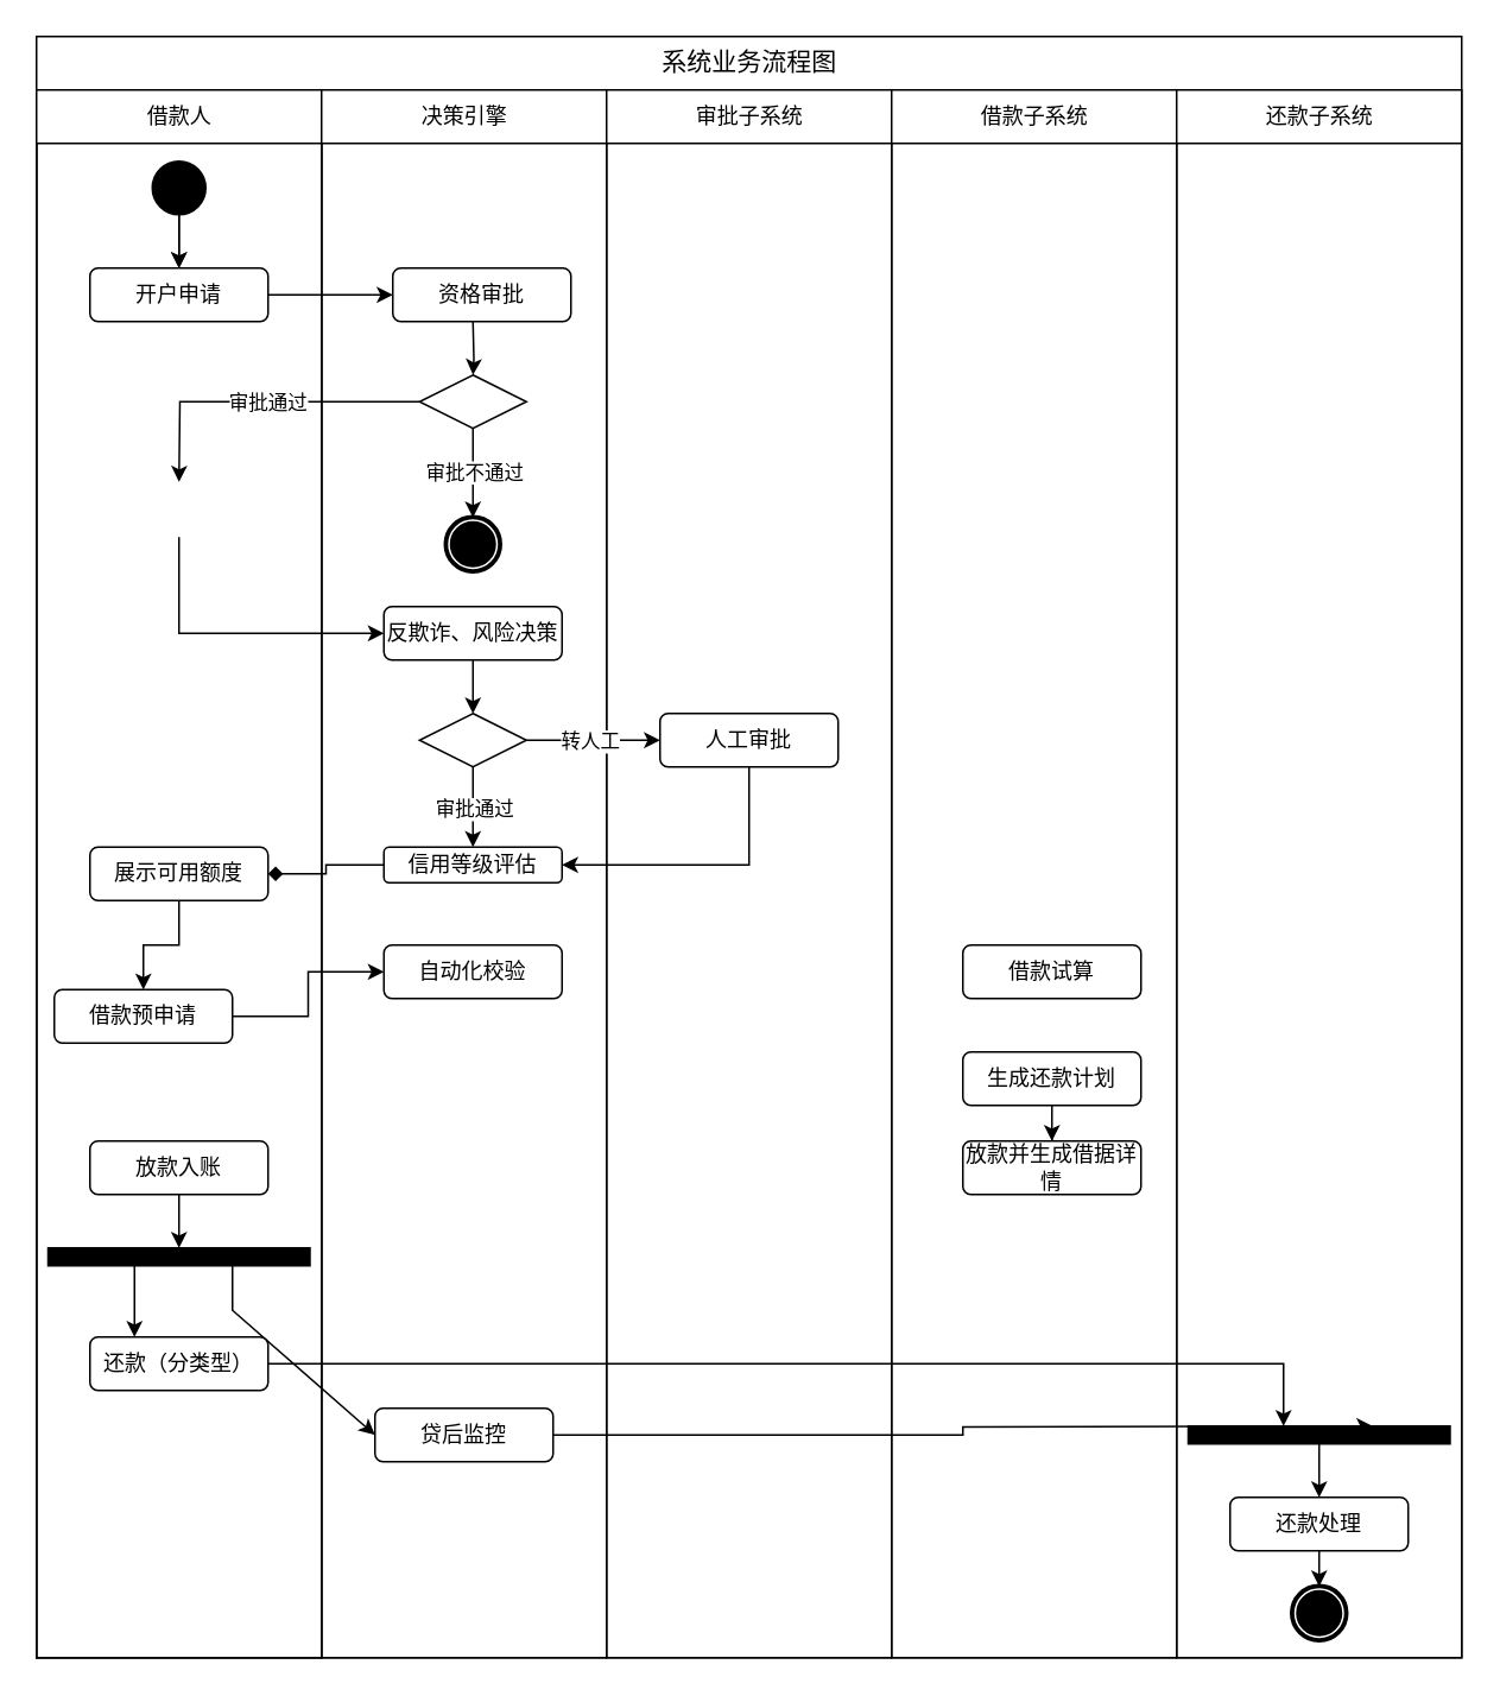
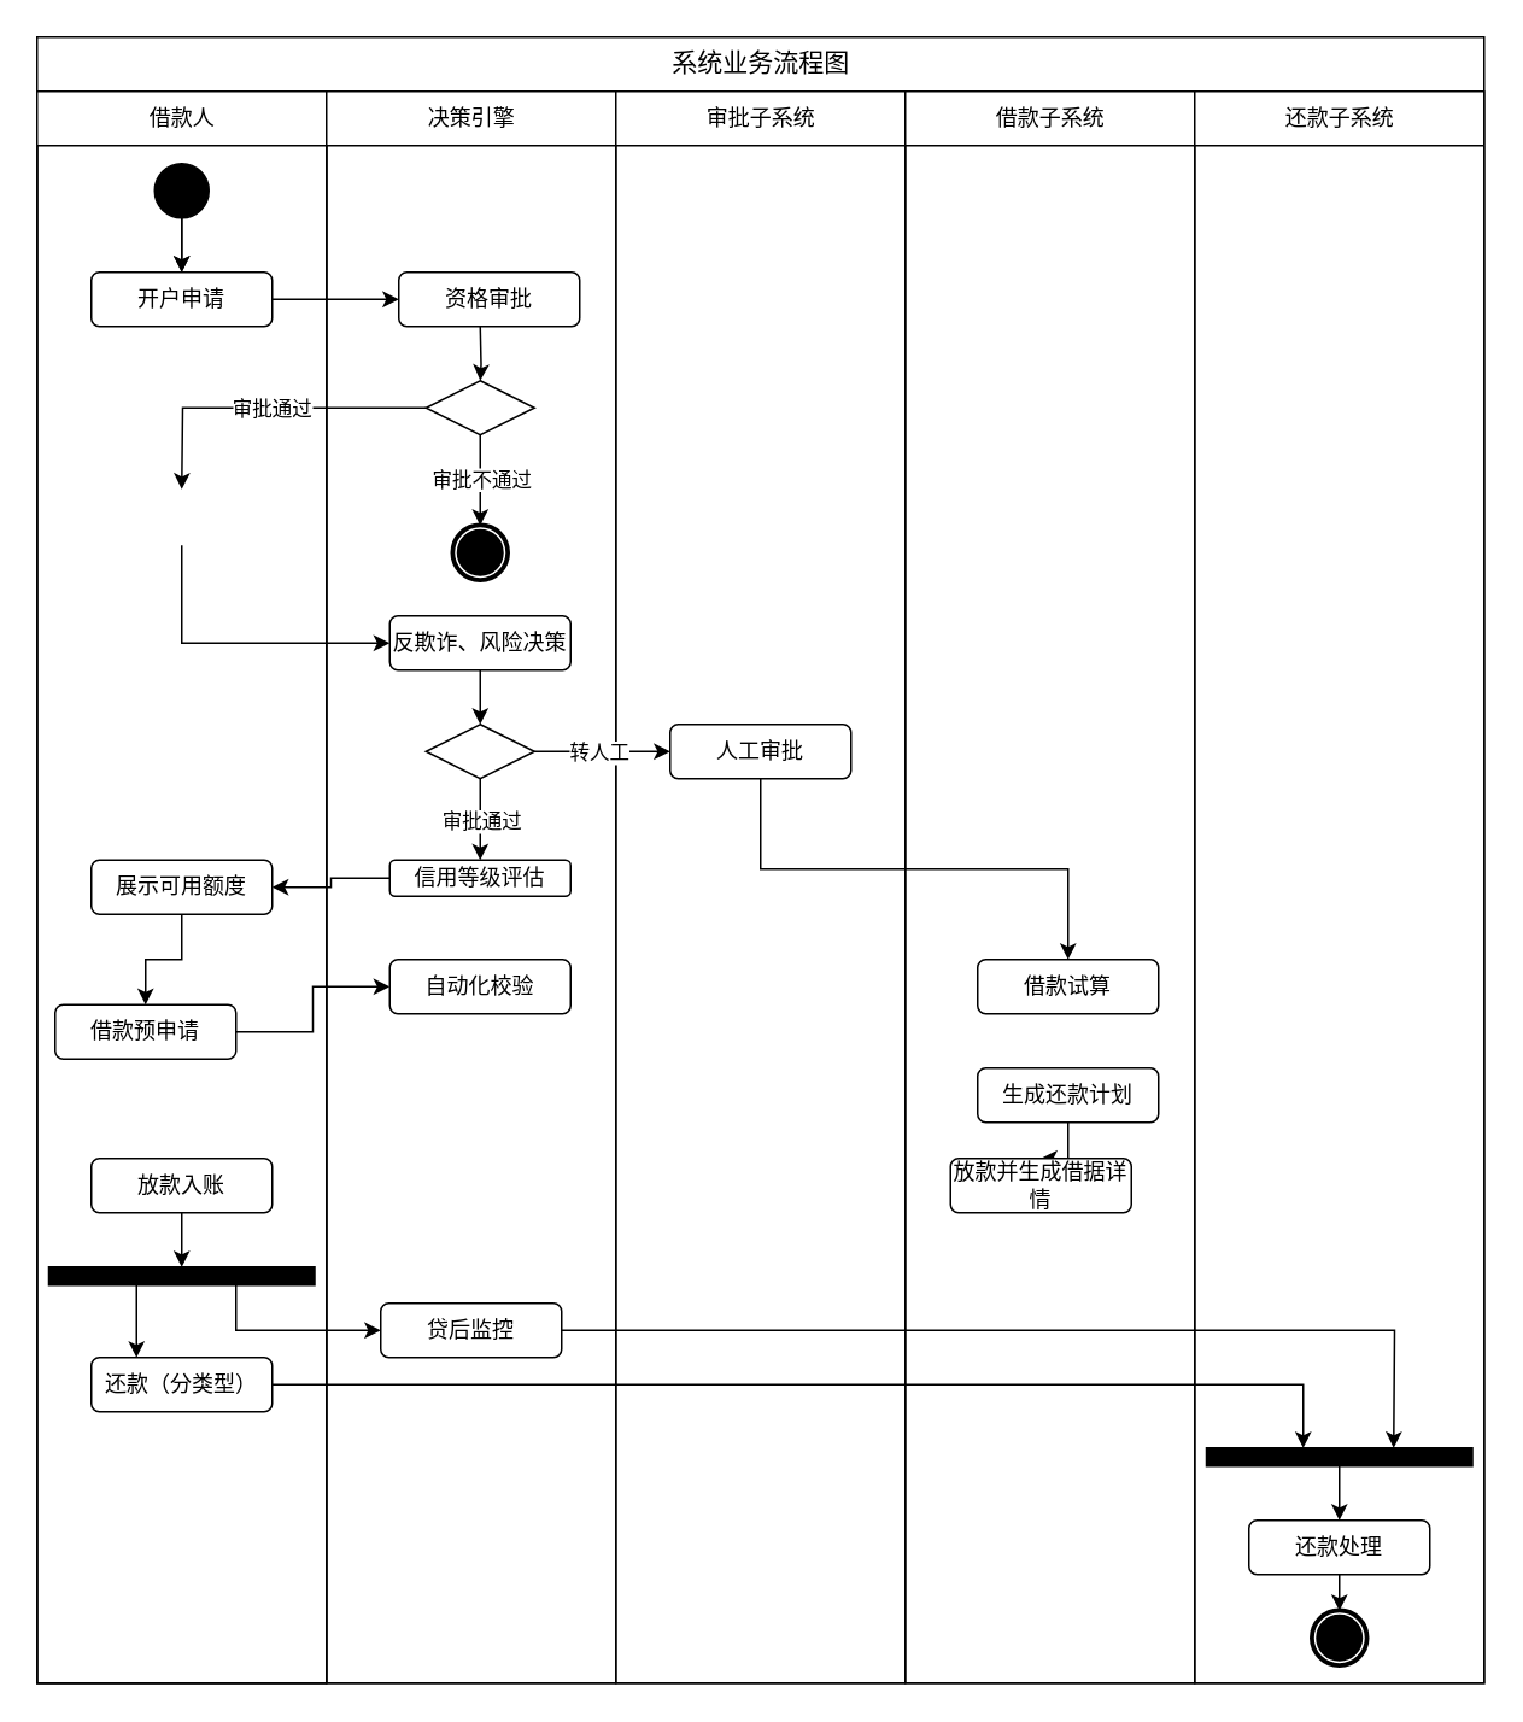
  <mxCell id="0" />
  <mxCell id="1" parent="0" />
  <mxCell id="2" value="&lt;span style=&quot;font-weight: normal;&quot;&gt;&lt;font style=&quot;font-size: 14px;&quot;&gt;系统业务流程图&lt;/font&gt;&lt;/span&gt;" style="swimlane;html=1;childLayout=stackLayout;startSize=30;rounded=0;shadow=0;labelBackgroundColor=none;strokeWidth=1;fontFamily=Verdana;fontSize=8;align=center;" parent="1" vertex="1"><mxGeometry x="20" y="20" width="800" height="910" as="geometry"><mxRectangle x="70" y="40" width="120" height="30" as="alternateBounds" /></mxGeometry></mxCell>
  <mxCell id="3" value="&lt;span style=&quot;font-weight: normal;&quot;&gt;借款人&lt;/span&gt;" style="swimlane;html=1;startSize=20;" parent="2" vertex="1"><mxGeometry y="30" width="160" height="880" as="geometry" /></mxCell>
  <mxCell id="4" value="" style="edgeStyle=orthogonalEdgeStyle;rounded=0;orthogonalLoop=1;jettySize=auto;html=1;" parent="3" edge="1"><mxGeometry relative="1" as="geometry"><mxPoint x="80" y="70" as="sourcePoint" /><mxPoint x="80" y="100" as="targetPoint" /></mxGeometry></mxCell>
  <mxCell id="5" value="" style="edgeStyle=orthogonalEdgeStyle;rounded=0;orthogonalLoop=1;jettySize=auto;html=1;" parent="3" edge="1"><mxGeometry relative="1" as="geometry"><mxPoint x="80" y="70" as="sourcePoint" /><mxPoint x="80" y="100" as="targetPoint" /></mxGeometry></mxCell>
  <mxCell id="6" value="&lt;span style=&quot;font-weight: normal;&quot;&gt;借款人&lt;/span&gt;" style="swimlane;html=1;startSize=30;" parent="3" vertex="1"><mxGeometry width="160" height="880" as="geometry" /></mxCell>
  <mxCell id="7" value="" style="edgeStyle=orthogonalEdgeStyle;rounded=0;orthogonalLoop=1;jettySize=auto;html=1;" parent="6" source="8" target="9" edge="1"><mxGeometry relative="1" as="geometry" /></mxCell>
  <mxCell id="8" value="展示可用额度" style="rounded=1;whiteSpace=wrap;html=1;" parent="6" vertex="1"><mxGeometry x="30" y="425" width="100" height="30" as="geometry" /></mxCell>
  <mxCell id="9" value="借款预申请" style="rounded=1;whiteSpace=wrap;html=1;" parent="6" vertex="1"><mxGeometry x="10" y="505" width="100" height="30" as="geometry" /></mxCell>
  <mxCell id="10" style="edgeStyle=orthogonalEdgeStyle;rounded=0;orthogonalLoop=1;jettySize=auto;html=1;" parent="6" source="11" edge="1"><mxGeometry relative="1" as="geometry"><mxPoint x="80" y="650" as="targetPoint" /></mxGeometry></mxCell>
  <mxCell id="11" value="放款入账" style="rounded=1;whiteSpace=wrap;html=1;" parent="6" vertex="1"><mxGeometry x="30" y="590" width="100" height="30" as="geometry" /></mxCell>
  <mxCell id="12" value="" style="endArrow=classic;html=1;rounded=0;entryX=0;entryY=0.5;entryDx=0;entryDy=0;" parent="6" target="32" edge="1"><mxGeometry width="50" height="50" relative="1" as="geometry"><mxPoint x="110" y="650" as="sourcePoint" /><mxPoint x="150" y="670" as="targetPoint" /><Array as="points"><mxPoint x="110" y="685" /></Array></mxGeometry></mxCell>
  <mxCell id="13" style="edgeStyle=orthogonalEdgeStyle;rounded=0;orthogonalLoop=1;jettySize=auto;html=1;" parent="6" source="14" edge="1"><mxGeometry relative="1" as="geometry"><mxPoint x="700" y="750" as="targetPoint" /><Array as="points"><mxPoint x="700" y="715" /></Array></mxGeometry></mxCell>
  <mxCell id="14" value="还款（分类型）" style="rounded=1;whiteSpace=wrap;html=1;" parent="6" vertex="1"><mxGeometry x="30" y="700" width="100" height="30" as="geometry" /></mxCell>
  <mxCell id="15" value="" style="endArrow=classic;html=1;rounded=0;entryX=0.25;entryY=0;entryDx=0;entryDy=0;" parent="6" target="14" edge="1"><mxGeometry width="50" height="50" relative="1" as="geometry"><mxPoint x="55" y="655" as="sourcePoint" /><mxPoint x="70" y="660" as="targetPoint" /></mxGeometry></mxCell>
  <mxCell id="16" value="" style="whiteSpace=wrap;html=1;rounded=0;shadow=0;comic=0;labelBackgroundColor=none;strokeWidth=1;fillColor=#000000;fontFamily=Verdana;fontSize=12;align=center;rotation=0;" vertex="1" parent="6"><mxGeometry x="6.5" y="650" width="147" height="10" as="geometry" /></mxCell>
  <mxCell id="17" value="" style="ellipse;whiteSpace=wrap;html=1;rounded=0;shadow=0;comic=0;labelBackgroundColor=none;strokeWidth=1;fillColor=#000000;fontFamily=Verdana;fontSize=12;align=center;" vertex="1" parent="6"><mxGeometry x="65" y="40" width="30" height="30" as="geometry" /></mxCell>
  <mxCell id="18" value="开户申请" style="rounded=1;whiteSpace=wrap;html=1;" vertex="1" parent="6"><mxGeometry x="30" y="100" width="100" height="30" as="geometry" /></mxCell>
  <mxCell id="19" value="&lt;span style=&quot;font-weight: normal;&quot;&gt;决策引擎&lt;/span&gt;" style="swimlane;html=1;startSize=30;" parent="2" vertex="1"><mxGeometry x="160" y="30" width="160" height="880" as="geometry" /></mxCell>
  <mxCell id="20" value="" style="edgeStyle=orthogonalEdgeStyle;rounded=0;orthogonalLoop=1;jettySize=auto;html=1;" parent="19" target="23" edge="1"><mxGeometry relative="1" as="geometry"><mxPoint x="85" y="130" as="sourcePoint" /></mxGeometry></mxCell>
  <mxCell id="21" value="" style="edgeStyle=orthogonalEdgeStyle;rounded=0;orthogonalLoop=1;jettySize=auto;html=1;" parent="19" source="23" edge="1"><mxGeometry relative="1" as="geometry"><mxPoint x="85" y="240" as="targetPoint" /></mxGeometry></mxCell>
  <mxCell id="22" value="审批不通过" style="edgeLabel;html=1;align=center;verticalAlign=middle;resizable=0;points=[];" parent="21" vertex="1" connectable="0"><mxGeometry x="-0.2" relative="1" as="geometry"><mxPoint y="4" as="offset" /></mxGeometry></mxCell>
  <mxCell id="23" value="" style="rhombus;whiteSpace=wrap;html=1;" parent="19" vertex="1"><mxGeometry x="55" y="160" width="60" height="30" as="geometry" /></mxCell>
  <mxCell id="24" value="" style="edgeStyle=orthogonalEdgeStyle;rounded=0;orthogonalLoop=1;jettySize=auto;html=1;" parent="19" source="25" target="28" edge="1"><mxGeometry relative="1" as="geometry" /></mxCell>
  <mxCell id="25" value="反欺诈、风险决策" style="rounded=1;whiteSpace=wrap;html=1;" parent="19" vertex="1"><mxGeometry x="35" y="290" width="100" height="30" as="geometry" /></mxCell>
  <mxCell id="26" value="" style="edgeStyle=orthogonalEdgeStyle;rounded=0;orthogonalLoop=1;jettySize=auto;html=1;" parent="19" source="28" target="29" edge="1"><mxGeometry relative="1" as="geometry" /></mxCell>
  <mxCell id="27" value="审批通过" style="edgeLabel;html=1;align=center;verticalAlign=middle;resizable=0;points=[];" parent="26" vertex="1" connectable="0"><mxGeometry x="0.333" y="1" relative="1" as="geometry"><mxPoint x="-1" y="-7" as="offset" /></mxGeometry></mxCell>
  <mxCell id="28" value="" style="rhombus;whiteSpace=wrap;html=1;" parent="19" vertex="1"><mxGeometry x="55" y="350" width="60" height="30" as="geometry" /></mxCell>
  <mxCell id="29" value="信用等级评估" style="rounded=1;whiteSpace=wrap;html=1;" parent="19" vertex="1"><mxGeometry x="35" y="425" width="100" height="20" as="geometry" /></mxCell>
  <mxCell id="30" value="自动化校验" style="rounded=1;whiteSpace=wrap;html=1;" parent="19" vertex="1"><mxGeometry x="35" y="480" width="100" height="30" as="geometry" /></mxCell>
  <mxCell id="31" style="edgeStyle=orthogonalEdgeStyle;rounded=0;orthogonalLoop=1;jettySize=auto;html=1;" parent="19" source="32" edge="1"><mxGeometry relative="1" as="geometry"><mxPoint x="590" y="750" as="targetPoint" /></mxGeometry></mxCell>
- <mxCell id="32" value="贷后监控" style="rounded=1;whiteSpace=wrap;html=1;" parent="19" vertex="1"><mxGeometry x="30" y="740" width="100" height="30" as="geometry" /></mxCell>
+ <mxCell id="32" value="贷后监控" style="rounded=1;whiteSpace=wrap;html=1;" parent="19" vertex="1"><mxGeometry x="30" y="670" width="100" height="30" as="geometry" /></mxCell>
  <mxCell id="33" value="" style="shape=mxgraph.bpmn.shape;html=1;verticalLabelPosition=bottom;labelBackgroundColor=#ffffff;verticalAlign=top;perimeter=ellipsePerimeter;outline=end;symbol=terminate;rounded=0;shadow=0;comic=0;strokeWidth=1;fontFamily=Verdana;fontSize=12;align=center;" vertex="1" parent="19"><mxGeometry x="70" y="240" width="30" height="30" as="geometry" /></mxCell>
  <mxCell id="34" value="资格审批" style="rounded=1;whiteSpace=wrap;html=1;" vertex="1" parent="19"><mxGeometry x="40" y="100" width="100" height="30" as="geometry" /></mxCell>
  <mxCell id="35" value="&lt;span style=&quot;font-weight: normal;&quot;&gt;审批子系统&lt;/span&gt;" style="swimlane;html=1;startSize=30;" parent="2" vertex="1"><mxGeometry x="320" y="30" width="160" height="880" as="geometry" /></mxCell>
  <mxCell id="36" value="人工审批" style="rounded=1;whiteSpace=wrap;html=1;" parent="35" vertex="1"><mxGeometry x="30" y="350" width="100" height="30" as="geometry" /></mxCell>
  <mxCell id="37" value="&lt;span style=&quot;font-weight: normal;&quot;&gt;借款子系统&lt;/span&gt;" style="swimlane;html=1;startSize=30;" parent="2" vertex="1"><mxGeometry x="480" y="30" width="160" height="880" as="geometry" /></mxCell>
  <mxCell id="38" value="借款试算" style="rounded=1;whiteSpace=wrap;html=1;" parent="37" vertex="1"><mxGeometry x="40" y="480" width="100" height="30" as="geometry" /></mxCell>
  <mxCell id="39" value="" style="edgeStyle=orthogonalEdgeStyle;rounded=0;orthogonalLoop=1;jettySize=auto;html=1;" parent="37" source="40" target="41" edge="1"><mxGeometry relative="1" as="geometry" /></mxCell>
  <mxCell id="40" value="生成还款计划" style="rounded=1;whiteSpace=wrap;html=1;" parent="37" vertex="1"><mxGeometry x="40" y="540" width="100" height="30" as="geometry" /></mxCell>
- <mxCell id="41" value="放款并生成借据详情" style="rounded=1;whiteSpace=wrap;html=1;" parent="37" vertex="1"><mxGeometry x="40" y="590" width="100" height="30" as="geometry" /></mxCell>
+ <mxCell id="41" value="放款并生成借据详情" style="rounded=1;whiteSpace=wrap;html=1;" parent="37" vertex="1"><mxGeometry x="25" y="590" width="100" height="30" as="geometry" /></mxCell>
  <mxCell id="42" value="&lt;span style=&quot;font-weight: normal;&quot;&gt;还款子系统&lt;/span&gt;" style="swimlane;html=1;startSize=30;" parent="2" vertex="1"><mxGeometry x="640" y="30" width="160" height="880" as="geometry" /></mxCell>
  <mxCell id="43" value="还款处理" style="rounded=1;whiteSpace=wrap;html=1;" parent="42" vertex="1"><mxGeometry x="30" y="790" width="100" height="30" as="geometry" /></mxCell>
  <mxCell id="44" value="" style="endArrow=classic;html=1;rounded=0;" parent="42" target="43" edge="1"><mxGeometry width="50" height="50" relative="1" as="geometry"><mxPoint x="80" y="750" as="sourcePoint" /><mxPoint x="130" y="580" as="targetPoint" /></mxGeometry></mxCell>
  <mxCell id="45" value="" style="edgeStyle=orthogonalEdgeStyle;rounded=0;orthogonalLoop=1;jettySize=auto;html=1;" parent="42" source="43" edge="1"><mxGeometry relative="1" as="geometry"><mxPoint x="80" y="840" as="targetPoint" /></mxGeometry></mxCell>
  <mxCell id="46" value="" style="whiteSpace=wrap;html=1;rounded=0;shadow=0;comic=0;labelBackgroundColor=none;strokeWidth=1;fillColor=#000000;fontFamily=Verdana;fontSize=12;align=center;rotation=0;" vertex="1" parent="42"><mxGeometry x="6.5" y="750" width="147" height="10" as="geometry" /></mxCell>
  <mxCell id="47" value="" style="shape=mxgraph.bpmn.shape;html=1;verticalLabelPosition=bottom;labelBackgroundColor=#ffffff;verticalAlign=top;perimeter=ellipsePerimeter;outline=end;symbol=terminate;rounded=0;shadow=0;comic=0;strokeWidth=1;fontFamily=Verdana;fontSize=12;align=center;" vertex="1" parent="42"><mxGeometry x="65" y="840" width="30" height="30" as="geometry" /></mxCell>
  <mxCell id="48" value="" style="edgeStyle=orthogonalEdgeStyle;rounded=0;orthogonalLoop=1;jettySize=auto;html=1;" parent="2" edge="1"><mxGeometry relative="1" as="geometry"><mxPoint x="130" y="145" as="sourcePoint" /><mxPoint x="200" y="145" as="targetPoint" /></mxGeometry></mxCell>
  <mxCell id="49" value="" style="edgeStyle=orthogonalEdgeStyle;rounded=0;orthogonalLoop=1;jettySize=auto;html=1;" parent="2" source="28" target="36" edge="1"><mxGeometry relative="1" as="geometry" /></mxCell>
  <mxCell id="50" value="转人工" style="edgeLabel;html=1;align=center;verticalAlign=middle;resizable=0;points=[];" parent="49" vertex="1" connectable="0"><mxGeometry x="-0.298" y="-1" relative="1" as="geometry"><mxPoint x="9" y="-1" as="offset" /></mxGeometry></mxCell>
- <mxCell id="51" style="edgeStyle=orthogonalEdgeStyle;rounded=0;orthogonalLoop=1;jettySize=auto;html=1;entryX=1;entryY=0.5;entryDx=0;entryDy=0;exitX=0.5;exitY=1;exitDx=0;exitDy=0;" parent="2" source="36" target="29" edge="1"><mxGeometry relative="1" as="geometry" /></mxCell>
+ <mxCell id="51" style="edgeStyle=orthogonalEdgeStyle;rounded=0;orthogonalLoop=1;jettySize=auto;html=1;exitX=0.5;exitY=1;exitDx=0;exitDy=0;" parent="2" source="36" target="38" edge="1"><mxGeometry relative="1" as="geometry" /></mxCell>
  <mxCell id="52" style="edgeStyle=orthogonalEdgeStyle;rounded=0;orthogonalLoop=1;jettySize=auto;html=1;entryX=0;entryY=0.5;entryDx=0;entryDy=0;" parent="2" target="25" edge="1"><mxGeometry relative="1" as="geometry"><mxPoint x="80" y="281" as="sourcePoint" /><Array as="points"><mxPoint x="80" y="335" /></Array></mxGeometry></mxCell>
  <mxCell id="53" style="edgeStyle=orthogonalEdgeStyle;rounded=0;orthogonalLoop=1;jettySize=auto;html=1;entryX=0.5;entryY=0;entryDx=0;entryDy=0;" parent="2" source="23" edge="1"><mxGeometry relative="1" as="geometry"><mxPoint x="80" y="250" as="targetPoint" /></mxGeometry></mxCell>
  <mxCell id="54" value="审批通过" style="edgeLabel;html=1;align=center;verticalAlign=middle;resizable=0;points=[];" parent="53" vertex="1" connectable="0"><mxGeometry x="-0.284" y="1" relative="1" as="geometry"><mxPoint x="-22" y="-1" as="offset" /></mxGeometry></mxCell>
- <mxCell id="55" value="" style="edgeStyle=orthogonalEdgeStyle;rounded=0;orthogonalLoop=1;jettySize=auto;html=1;endArrow=diamond;" parent="2" source="29" target="8" edge="1"><mxGeometry relative="1" as="geometry" /></mxCell>
+ <mxCell id="55" value="" style="edgeStyle=orthogonalEdgeStyle;rounded=0;orthogonalLoop=1;jettySize=auto;html=1;" parent="2" source="29" target="8" edge="1"><mxGeometry relative="1" as="geometry" /></mxCell>
  <mxCell id="56" value="" style="edgeStyle=orthogonalEdgeStyle;rounded=0;orthogonalLoop=1;jettySize=auto;html=1;" parent="2" source="9" target="30" edge="1"><mxGeometry relative="1" as="geometry" /></mxCell>
